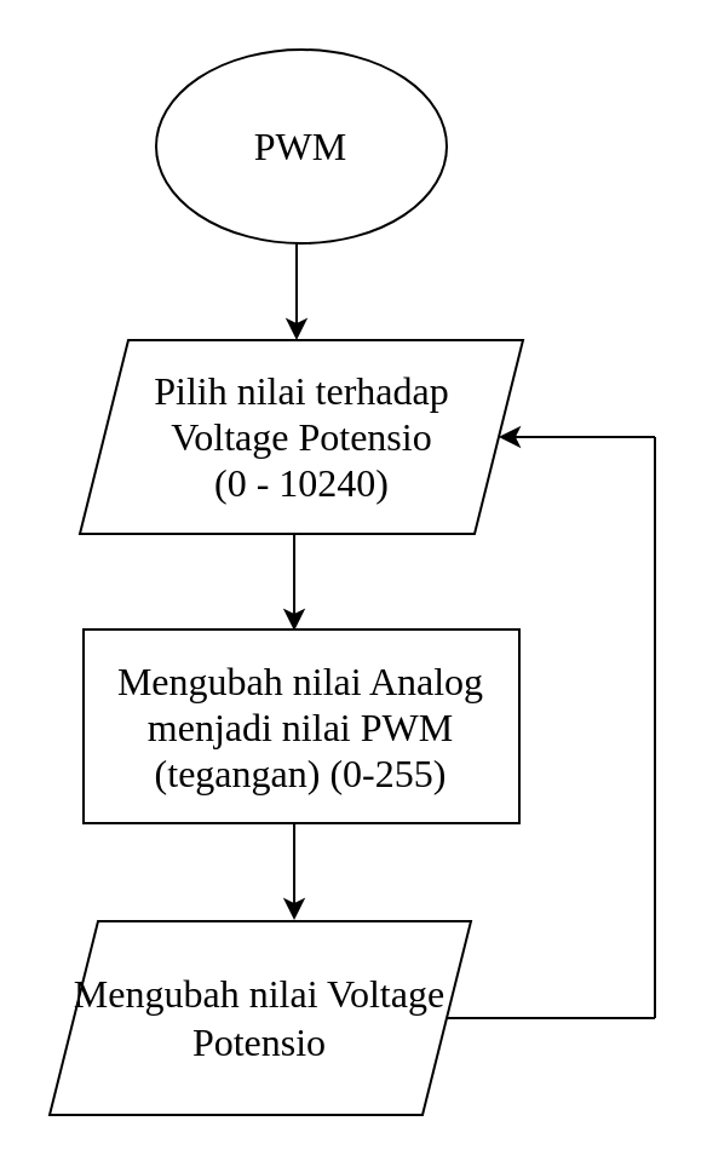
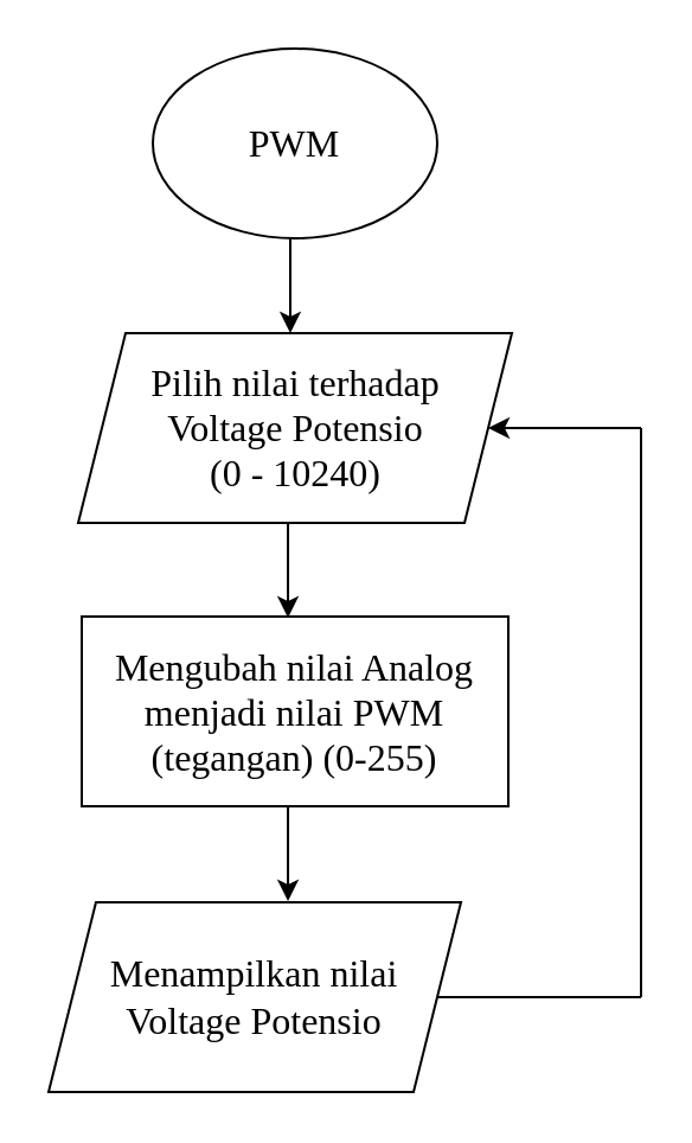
  <mxCell id="0" />
  <mxCell id="1" parent="0" />
  <mxCell id="2" value="&lt;font size=&quot;3&quot; face=&quot;Comic Sans MS&quot;&gt;PWM&lt;/font&gt;" style="ellipse;whiteSpace=wrap;html=1;" vertex="1" parent="1"><mxGeometry x="64" y="20" width="120" height="80" as="geometry" /></mxCell>
  <mxCell id="3" value="" style="endArrow=classic;html=1;rounded=0;" edge="1" parent="1"><mxGeometry width="50" height="50" relative="1" as="geometry"><mxPoint x="122" y="100" as="sourcePoint" /><mxPoint x="122" y="140" as="targetPoint" /></mxGeometry></mxCell>
  <mxCell id="4" value="&lt;font size=&quot;3&quot; face=&quot;Comic Sans MS&quot;&gt;Pilih nilai terhadap&lt;/font&gt;&lt;div&gt;&lt;font size=&quot;3&quot; face=&quot;Comic Sans MS&quot;&gt;Voltage Potensio&lt;/font&gt;&lt;/div&gt;&lt;div&gt;&lt;font size=&quot;3&quot; face=&quot;Comic Sans MS&quot;&gt;(0 - 10240)&lt;/font&gt;&lt;/div&gt;" style="shape=parallelogram;perimeter=parallelogramPerimeter;whiteSpace=wrap;html=1;fixedSize=1;" vertex="1" parent="1"><mxGeometry x="32.5" y="140" width="183" height="80" as="geometry" /></mxCell>
  <mxCell id="5" value="" style="endArrow=classic;html=1;rounded=0;" edge="1" parent="1"><mxGeometry width="50" height="50" relative="1" as="geometry"><mxPoint x="121.02" y="220" as="sourcePoint" /><mxPoint x="121.02" y="260" as="targetPoint" /></mxGeometry></mxCell>
  <mxCell id="6" value="&lt;font size=&quot;3&quot; face=&quot;Comic Sans MS&quot;&gt;Mengubah nilai Analog menjadi nilai PWM (tegangan) (0-255)&lt;/font&gt;" style="rounded=0;whiteSpace=wrap;html=1;" vertex="1" parent="1"><mxGeometry x="34" y="259.5" width="180" height="80" as="geometry" /></mxCell>
  <mxCell id="7" value="" style="endArrow=classic;html=1;rounded=0;" edge="1" parent="1"><mxGeometry width="50" height="50" relative="1" as="geometry"><mxPoint x="121.02" y="339.5" as="sourcePoint" /><mxPoint x="121.02" y="379.5" as="targetPoint" /></mxGeometry></mxCell>
- <mxCell id="8" value="&lt;font size=&quot;3&quot; face=&quot;Comic Sans MS&quot;&gt;Mengubah nilai Voltage Potensio&lt;/font&gt;" style="shape=parallelogram;perimeter=parallelogramPerimeter;whiteSpace=wrap;html=1;fixedSize=1;" vertex="1" parent="1"><mxGeometry x="20" y="380" width="174" height="80" as="geometry" /></mxCell>
+ <mxCell id="8" value="&lt;font size=&quot;3&quot; face=&quot;Comic Sans MS&quot;&gt;Menampilkan nilai Voltage Potensio&lt;/font&gt;" style="shape=parallelogram;perimeter=parallelogramPerimeter;whiteSpace=wrap;html=1;fixedSize=1;" vertex="1" parent="1"><mxGeometry x="20" y="380" width="174" height="80" as="geometry" /></mxCell>
  <mxCell id="9" value="" style="endArrow=none;html=1;rounded=0;exitX=1;exitY=0.5;exitDx=0;exitDy=0;" edge="1" parent="1" source="8"><mxGeometry width="50" height="50" relative="1" as="geometry"><mxPoint x="203" y="490" as="sourcePoint" /><mxPoint x="270" y="420" as="targetPoint" /></mxGeometry></mxCell>
  <mxCell id="10" value="" style="endArrow=none;html=1;rounded=0;" edge="1" parent="1"><mxGeometry width="50" height="50" relative="1" as="geometry"><mxPoint x="270" y="420" as="sourcePoint" /><mxPoint x="270" y="180" as="targetPoint" /></mxGeometry></mxCell>
  <mxCell id="11" value="" style="endArrow=classic;html=1;rounded=0;entryX=1;entryY=0.5;entryDx=0;entryDy=0;" edge="1" parent="1" target="4"><mxGeometry width="50" height="50" relative="1" as="geometry"><mxPoint x="270" y="180" as="sourcePoint" /><mxPoint x="203" y="181.16" as="targetPoint" /></mxGeometry></mxCell>
